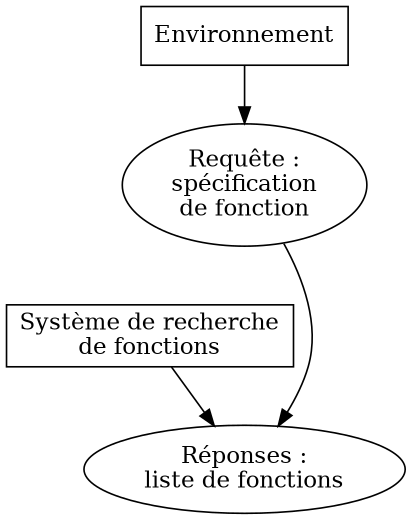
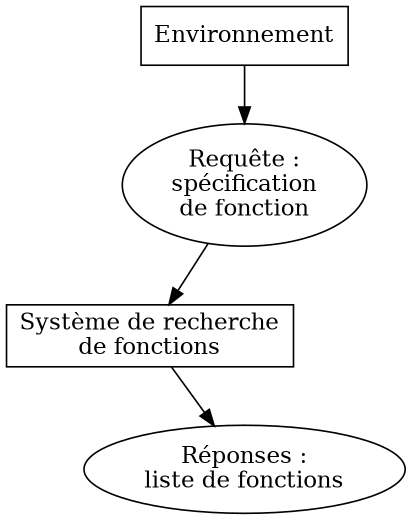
  digraph {
    n1 [label="Requête :\nspécification\nde fonction"]
    n2 [label="Système de recherche\nde fonctions" shape=rectangle]
    n3 [label="Réponses :\nliste de fonctions"]
    n4 [label=Environnement shape=rectangle]
-   n1 -> n3
+   n1 -> n2
    n2 -> n3
    n4 -> n1
  }
